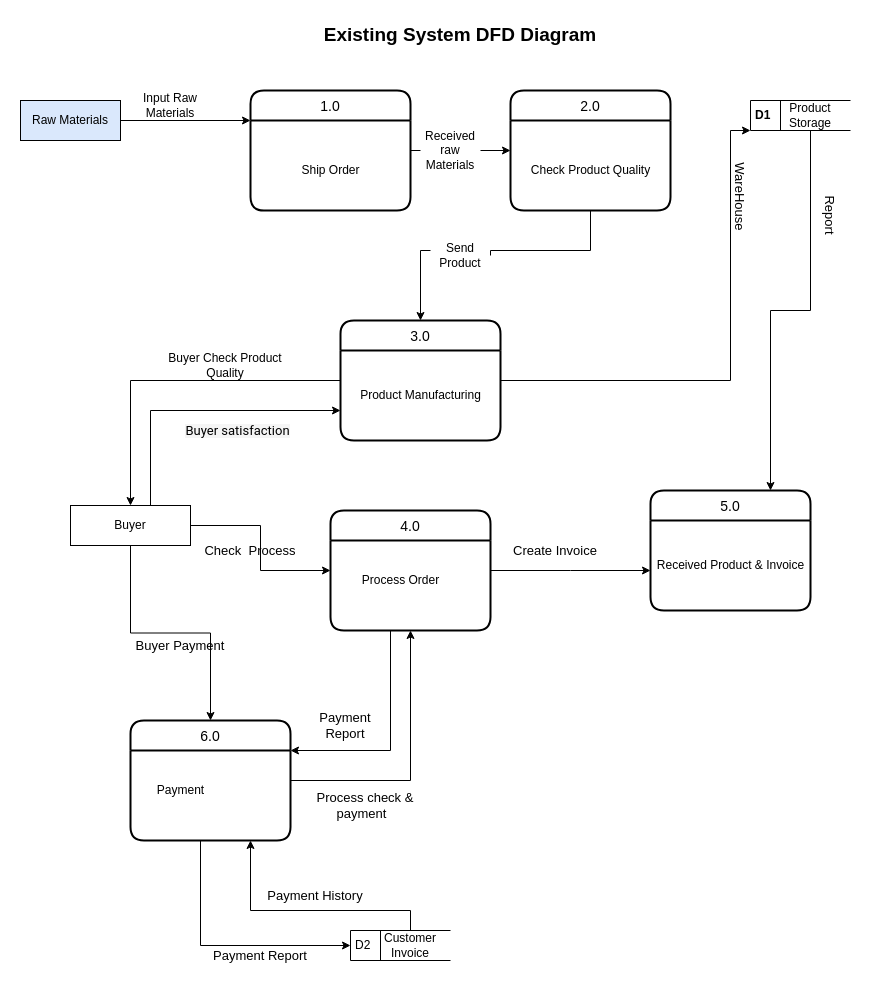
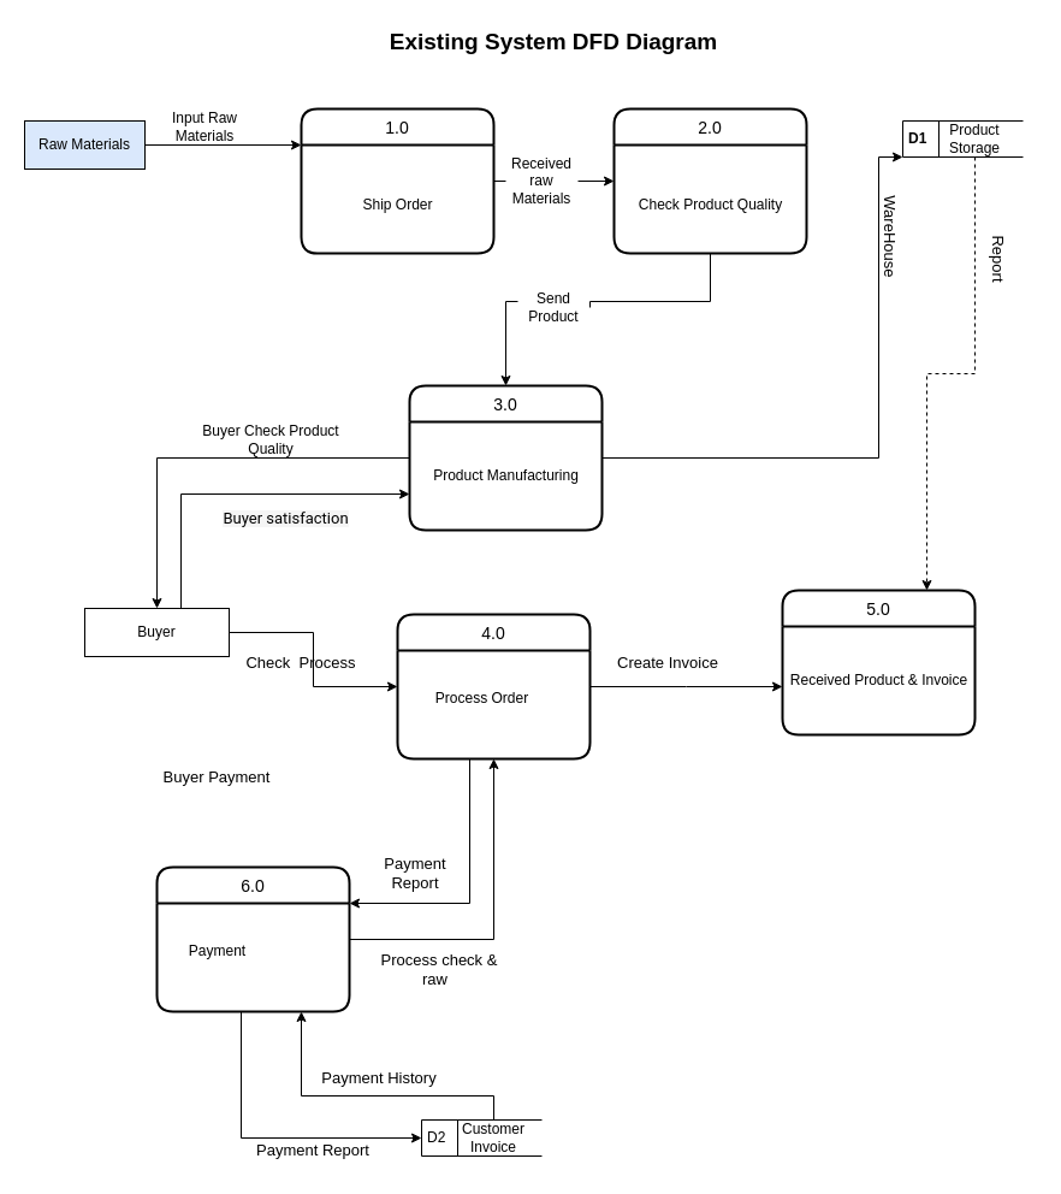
  <mxCell id="0" />
  <mxCell id="1" parent="0" />
  <mxCell id="2" style="edgeStyle=orthogonalEdgeStyle;rounded=0;orthogonalLoop=1;jettySize=auto;html=1;entryX=0.5;entryY=0;entryDx=0;entryDy=0;startArrow=none;" parent="1" source="38" target="12" edge="1"><mxGeometry relative="1" as="geometry"><Array as="points"><mxPoint x="420" y="250" /></Array></mxGeometry></mxCell>
  <mxCell id="3" value="2.0" style="swimlane;childLayout=stackLayout;horizontal=1;startSize=30;horizontalStack=0;rounded=1;fontSize=14;fontStyle=0;strokeWidth=2;resizeParent=0;resizeLast=1;shadow=0;dashed=0;align=center;" parent="1" vertex="1"><mxGeometry x="510" y="90" width="160" height="120" as="geometry" /></mxCell>
  <mxCell id="4" style="edgeStyle=orthogonalEdgeStyle;rounded=0;orthogonalLoop=1;jettySize=auto;html=1;entryX=0;entryY=0.25;entryDx=0;entryDy=0;" parent="1" source="5" target="7" edge="1"><mxGeometry relative="1" as="geometry" /></mxCell>
  <mxCell id="5" value="Raw Materials" style="whiteSpace=wrap;html=1;align=center;fillColor=#dae8fc;" parent="1" vertex="1"><mxGeometry x="20" y="100" width="100" height="40" as="geometry" /></mxCell>
  <mxCell id="6" style="edgeStyle=orthogonalEdgeStyle;rounded=0;orthogonalLoop=1;jettySize=auto;html=1;entryX=0;entryY=0.5;entryDx=0;entryDy=0;startArrow=none;" parent="1" source="36" target="3" edge="1"><mxGeometry relative="1" as="geometry" /></mxCell>
  <mxCell id="7" value="1.0" style="swimlane;childLayout=stackLayout;horizontal=1;startSize=30;horizontalStack=0;rounded=1;fontSize=14;fontStyle=0;strokeWidth=2;resizeParent=0;resizeLast=1;shadow=0;dashed=0;align=center;" parent="1" vertex="1"><mxGeometry x="250" y="90" width="160" height="120" as="geometry" /></mxCell>
  <mxCell id="8" value="5.0" style="swimlane;childLayout=stackLayout;horizontal=1;startSize=30;horizontalStack=0;rounded=1;fontSize=14;fontStyle=0;strokeWidth=2;resizeParent=0;resizeLast=1;shadow=0;dashed=0;align=center;" parent="1" vertex="1"><mxGeometry x="650" y="490" width="160" height="120" as="geometry" /></mxCell>
  <mxCell id="9" value="Received Product &amp;amp; Invoice" style="text;html=1;align=center;verticalAlign=middle;resizable=0;points=[];autosize=1;strokeColor=none;fillColor=none;" parent="8" vertex="1"><mxGeometry y="30" width="160" height="90" as="geometry" /></mxCell>
  <mxCell id="10" style="edgeStyle=orthogonalEdgeStyle;rounded=0;orthogonalLoop=1;jettySize=auto;html=1;entryX=0;entryY=1;entryDx=0;entryDy=0;" parent="1" source="12" target="17" edge="1"><mxGeometry relative="1" as="geometry"><Array as="points"><mxPoint x="730" y="380" /><mxPoint x="730" y="130" /></Array></mxGeometry></mxCell>
  <mxCell id="11" style="edgeStyle=orthogonalEdgeStyle;rounded=0;orthogonalLoop=1;jettySize=auto;html=1;entryX=0.5;entryY=0;entryDx=0;entryDy=0;" parent="1" source="12" target="21" edge="1"><mxGeometry relative="1" as="geometry" /></mxCell>
  <mxCell id="12" value="3.0" style="swimlane;childLayout=stackLayout;horizontal=1;startSize=30;horizontalStack=0;rounded=1;fontSize=14;fontStyle=0;strokeWidth=2;resizeParent=0;resizeLast=1;shadow=0;dashed=0;align=center;" parent="1" vertex="1"><mxGeometry x="340" y="320" width="160" height="120" as="geometry" /></mxCell>
  <mxCell id="13" value="Product Manufacturing" style="text;html=1;align=center;verticalAlign=middle;resizable=0;points=[];autosize=1;strokeColor=none;fillColor=none;" parent="12" vertex="1"><mxGeometry y="30" width="160" height="90" as="geometry" /></mxCell>
  <mxCell id="14" style="edgeStyle=orthogonalEdgeStyle;rounded=0;orthogonalLoop=1;jettySize=auto;html=1;" parent="1" source="16" edge="1"><mxGeometry relative="1" as="geometry"><mxPoint x="650" y="570" as="targetPoint" /></mxGeometry></mxCell>
  <mxCell id="15" style="edgeStyle=orthogonalEdgeStyle;rounded=0;orthogonalLoop=1;jettySize=auto;html=1;entryX=1;entryY=0.25;entryDx=0;entryDy=0;" parent="1" source="16" target="24" edge="1"><mxGeometry relative="1" as="geometry"><Array as="points"><mxPoint x="390" y="750" /></Array></mxGeometry></mxCell>
  <mxCell id="16" value="4.0" style="swimlane;childLayout=stackLayout;horizontal=1;startSize=30;horizontalStack=0;rounded=1;fontSize=14;fontStyle=0;strokeWidth=2;resizeParent=0;resizeLast=1;shadow=0;dashed=0;align=center;" parent="1" vertex="1"><mxGeometry x="330" y="510" width="160" height="120" as="geometry" /></mxCell>
  <mxCell id="17" value="D1" style="html=1;dashed=0;whitespace=wrap;shape=mxgraph.dfd.dataStoreID;align=left;spacingLeft=3;points=[[0,0],[0.5,0],[1,0],[0,0.5],[1,0.5],[0,1],[0.5,1],[1,1]];fontStyle=1" parent="1" vertex="1"><mxGeometry x="750" y="100" width="100" height="30" as="geometry" /></mxCell>
  <mxCell id="18" style="edgeStyle=orthogonalEdgeStyle;rounded=0;orthogonalLoop=1;jettySize=auto;html=1;entryX=0;entryY=0.5;entryDx=0;entryDy=0;" parent="1" source="21" target="16" edge="1"><mxGeometry relative="1" as="geometry" /></mxCell>
- <mxCell id="19" style="edgeStyle=orthogonalEdgeStyle;rounded=0;orthogonalLoop=1;jettySize=auto;html=1;" parent="1" source="21" target="24" edge="1"><mxGeometry relative="1" as="geometry" /></mxCell>
  <mxCell id="20" style="edgeStyle=orthogonalEdgeStyle;rounded=0;orthogonalLoop=1;jettySize=auto;html=1;entryX=0;entryY=0.75;entryDx=0;entryDy=0;" parent="1" source="21" target="12" edge="1"><mxGeometry relative="1" as="geometry"><Array as="points"><mxPoint x="150" y="410" /></Array></mxGeometry></mxCell>
  <mxCell id="21" value="Buyer" style="rounded=0;whiteSpace=wrap;html=1;" parent="1" vertex="1"><mxGeometry x="70" y="505" width="120" height="40" as="geometry" /></mxCell>
  <mxCell id="22" style="edgeStyle=orthogonalEdgeStyle;rounded=0;orthogonalLoop=1;jettySize=auto;html=1;entryX=0.5;entryY=1;entryDx=0;entryDy=0;" parent="1" source="24" target="16" edge="1"><mxGeometry relative="1" as="geometry" /></mxCell>
  <mxCell id="23" style="edgeStyle=orthogonalEdgeStyle;rounded=0;orthogonalLoop=1;jettySize=auto;html=1;entryX=0;entryY=0.5;entryDx=0;entryDy=0;" parent="1" source="24" target="25" edge="1"><mxGeometry relative="1" as="geometry"><Array as="points"><mxPoint x="200" y="945" /></Array></mxGeometry></mxCell>
  <mxCell id="24" value="6.0" style="swimlane;childLayout=stackLayout;horizontal=1;startSize=30;horizontalStack=0;rounded=1;fontSize=14;fontStyle=0;strokeWidth=2;resizeParent=0;resizeLast=1;shadow=0;dashed=0;align=center;" parent="1" vertex="1"><mxGeometry x="130" y="720" width="160" height="120" as="geometry" /></mxCell>
  <mxCell id="25" value="D2" style="html=1;dashed=0;whitespace=wrap;shape=mxgraph.dfd.dataStoreID;align=left;spacingLeft=3;points=[[0,0],[0.5,0],[1,0],[0,0.5],[1,0.5],[0,1],[0.5,1],[1,1]];" parent="1" vertex="1"><mxGeometry x="350" y="930" width="100" height="30" as="geometry" /></mxCell>
  <mxCell id="26" value="Ship Order" style="text;html=1;align=center;verticalAlign=middle;resizable=0;points=[];autosize=1;strokeColor=none;fillColor=none;" parent="1" vertex="1"><mxGeometry x="290" y="155" width="80" height="30" as="geometry" /></mxCell>
  <mxCell id="27" value="Check Product Quality" style="text;html=1;align=center;verticalAlign=middle;resizable=0;points=[];autosize=1;strokeColor=none;fillColor=none;" parent="1" vertex="1"><mxGeometry x="520" y="155" width="140" height="30" as="geometry" /></mxCell>
- <mxCell id="28" style="edgeStyle=orthogonalEdgeStyle;rounded=0;orthogonalLoop=1;jettySize=auto;html=1;entryX=0.75;entryY=0;entryDx=0;entryDy=0;" parent="1" source="29" target="8" edge="1"><mxGeometry relative="1" as="geometry" /></mxCell>
+ <mxCell id="28" style="edgeStyle=orthogonalEdgeStyle;rounded=0;orthogonalLoop=1;jettySize=auto;html=1;entryX=0.75;entryY=0;entryDx=0;entryDy=0;dashed=1;" parent="1" source="29" target="8" edge="1"><mxGeometry relative="1" as="geometry" /></mxCell>
  <mxCell id="29" value="Product Storage" style="text;html=1;strokeColor=none;fillColor=none;align=center;verticalAlign=middle;whiteSpace=wrap;rounded=0;" parent="1" vertex="1"><mxGeometry x="780" y="100" width="60" height="30" as="geometry" /></mxCell>
  <mxCell id="30" value="Process Order" style="text;html=1;align=center;verticalAlign=middle;resizable=0;points=[];autosize=1;strokeColor=none;fillColor=none;" parent="1" vertex="1"><mxGeometry x="350" y="565" width="100" height="30" as="geometry" /></mxCell>
  <mxCell id="31" value="Payment" style="text;html=1;align=center;verticalAlign=middle;resizable=0;points=[];autosize=1;strokeColor=none;fillColor=none;" parent="1" vertex="1"><mxGeometry x="145" y="775" width="70" height="30" as="geometry" /></mxCell>
  <mxCell id="32" style="edgeStyle=orthogonalEdgeStyle;rounded=0;orthogonalLoop=1;jettySize=auto;html=1;entryX=0.75;entryY=1;entryDx=0;entryDy=0;fontSize=13;" edge="1" parent="1" source="33" target="24"><mxGeometry relative="1" as="geometry"><Array as="points"><mxPoint x="410" y="910" /><mxPoint x="250" y="910" /></Array></mxGeometry></mxCell>
  <mxCell id="33" value="Customer Invoice" style="text;html=1;strokeColor=none;fillColor=none;align=center;verticalAlign=middle;whiteSpace=wrap;rounded=0;" parent="1" vertex="1"><mxGeometry x="380" y="930" width="60" height="30" as="geometry" /></mxCell>
  <mxCell id="34" value="Existing System DFD Diagram" style="text;html=1;strokeColor=none;fillColor=none;align=center;verticalAlign=middle;whiteSpace=wrap;rounded=0;fontStyle=1;fontSize=19;" parent="1" vertex="1"><mxGeometry x="220" y="20" width="480" height="30" as="geometry" /></mxCell>
  <mxCell id="35" value="Input Raw Materials" style="text;html=1;strokeColor=none;fillColor=none;align=center;verticalAlign=middle;whiteSpace=wrap;rounded=0;" vertex="1" parent="1"><mxGeometry x="140" y="90" width="60" height="30" as="geometry" /></mxCell>
  <mxCell id="36" value="Received raw Materials" style="text;html=1;strokeColor=none;fillColor=none;align=center;verticalAlign=middle;whiteSpace=wrap;rounded=0;" vertex="1" parent="1"><mxGeometry x="420" y="135" width="60" height="30" as="geometry" /></mxCell>
  <mxCell id="37" value="" style="edgeStyle=orthogonalEdgeStyle;rounded=0;orthogonalLoop=1;jettySize=auto;html=1;entryX=0;entryY=0.5;entryDx=0;entryDy=0;endArrow=none;" edge="1" parent="1" source="7" target="36"><mxGeometry relative="1" as="geometry"><mxPoint x="410" y="150" as="sourcePoint" /><mxPoint x="510" y="150" as="targetPoint" /><Array as="points"><mxPoint x="420" y="150" /><mxPoint x="420" y="150" /></Array></mxGeometry></mxCell>
  <mxCell id="38" value="Send Product" style="text;html=1;strokeColor=none;fillColor=none;align=center;verticalAlign=middle;whiteSpace=wrap;rounded=0;" vertex="1" parent="1"><mxGeometry x="430" y="240" width="60" height="30" as="geometry" /></mxCell>
  <mxCell id="39" value="" style="edgeStyle=orthogonalEdgeStyle;rounded=0;orthogonalLoop=1;jettySize=auto;html=1;entryX=1;entryY=0.5;entryDx=0;entryDy=0;endArrow=none;" edge="1" parent="1" source="3" target="38"><mxGeometry relative="1" as="geometry"><Array as="points"><mxPoint x="590" y="250" /><mxPoint x="490" y="250" /></Array><mxPoint x="590" y="210" as="sourcePoint" /><mxPoint x="420" y="320" as="targetPoint" /></mxGeometry></mxCell>
  <mxCell id="40" value="Buyer Check Product Quality" style="text;html=1;strokeColor=none;fillColor=none;align=center;verticalAlign=middle;whiteSpace=wrap;rounded=0;" vertex="1" parent="1"><mxGeometry x="165" y="350" width="120" height="30" as="geometry" /></mxCell>
  <mxCell id="41" value="&lt;span style=&quot;font-family: Roboto, RobotoDraft, Helvetica, Arial, sans-serif; text-align: start; background-color: rgb(245, 245, 245);&quot;&gt;&lt;font style=&quot;font-size: 13px;&quot;&gt;Buyer satisfaction&lt;/font&gt;&lt;/span&gt;" style="text;html=1;strokeColor=none;fillColor=none;align=center;verticalAlign=middle;whiteSpace=wrap;rounded=0;" vertex="1" parent="1"><mxGeometry x="135" y="410" width="205" height="40" as="geometry" /></mxCell>
  <mxCell id="42" value="Buyer Payment" style="text;html=1;strokeColor=none;fillColor=none;align=center;verticalAlign=middle;whiteSpace=wrap;rounded=0;fontSize=13;" vertex="1" parent="1"><mxGeometry x="130" y="630" width="100" height="30" as="geometry" /></mxCell>
  <mxCell id="43" value="Check&amp;nbsp; Process" style="text;html=1;strokeColor=none;fillColor=none;align=center;verticalAlign=middle;whiteSpace=wrap;rounded=0;fontSize=13;" vertex="1" parent="1"><mxGeometry x="200" y="535" width="100" height="30" as="geometry" /></mxCell>
  <mxCell id="44" value="Create Invoice" style="text;html=1;strokeColor=none;fillColor=none;align=center;verticalAlign=middle;whiteSpace=wrap;rounded=0;fontSize=13;" vertex="1" parent="1"><mxGeometry x="510" y="535" width="90" height="30" as="geometry" /></mxCell>
  <mxCell id="45" value="Payment Report" style="text;html=1;strokeColor=none;fillColor=none;align=center;verticalAlign=middle;whiteSpace=wrap;rounded=0;fontSize=13;" vertex="1" parent="1"><mxGeometry x="300" y="710" width="90" height="30" as="geometry" /></mxCell>
- <mxCell id="46" value="Process check &amp;amp; payment&amp;nbsp;&amp;nbsp;" style="text;html=1;strokeColor=none;fillColor=none;align=center;verticalAlign=middle;whiteSpace=wrap;rounded=0;fontSize=13;" vertex="1" parent="1"><mxGeometry x="300" y="790" width="130" height="30" as="geometry" /></mxCell>
+ <mxCell id="46" value="Process check &amp;amp; raw&amp;nbsp;&amp;nbsp;" style="text;html=1;strokeColor=none;fillColor=none;align=center;verticalAlign=middle;whiteSpace=wrap;rounded=0;fontSize=13;" vertex="1" parent="1"><mxGeometry x="300" y="790" width="130" height="30" as="geometry" /></mxCell>
  <mxCell id="47" value="WareHouse&amp;nbsp;&amp;nbsp;" style="text;html=1;strokeColor=none;fillColor=none;align=center;verticalAlign=middle;whiteSpace=wrap;rounded=0;fontSize=13;rotation=90;" vertex="1" parent="1"><mxGeometry x="710" y="185" width="60" height="30" as="geometry" /></mxCell>
  <mxCell id="48" value="Report" style="text;html=1;strokeColor=none;fillColor=none;align=center;verticalAlign=middle;whiteSpace=wrap;rounded=0;fontSize=13;rotation=90;" vertex="1" parent="1"><mxGeometry x="800" y="200" width="60" height="30" as="geometry" /></mxCell>
  <mxCell id="49" value="Payment History" style="text;html=1;strokeColor=none;fillColor=none;align=center;verticalAlign=middle;whiteSpace=wrap;rounded=0;fontSize=13;" vertex="1" parent="1"><mxGeometry x="260" y="880" width="110" height="30" as="geometry" /></mxCell>
  <mxCell id="50" value="Payment Report" style="text;html=1;strokeColor=none;fillColor=none;align=center;verticalAlign=middle;whiteSpace=wrap;rounded=0;fontSize=13;" vertex="1" parent="1"><mxGeometry x="190" y="940" width="140" height="30" as="geometry" /></mxCell>
